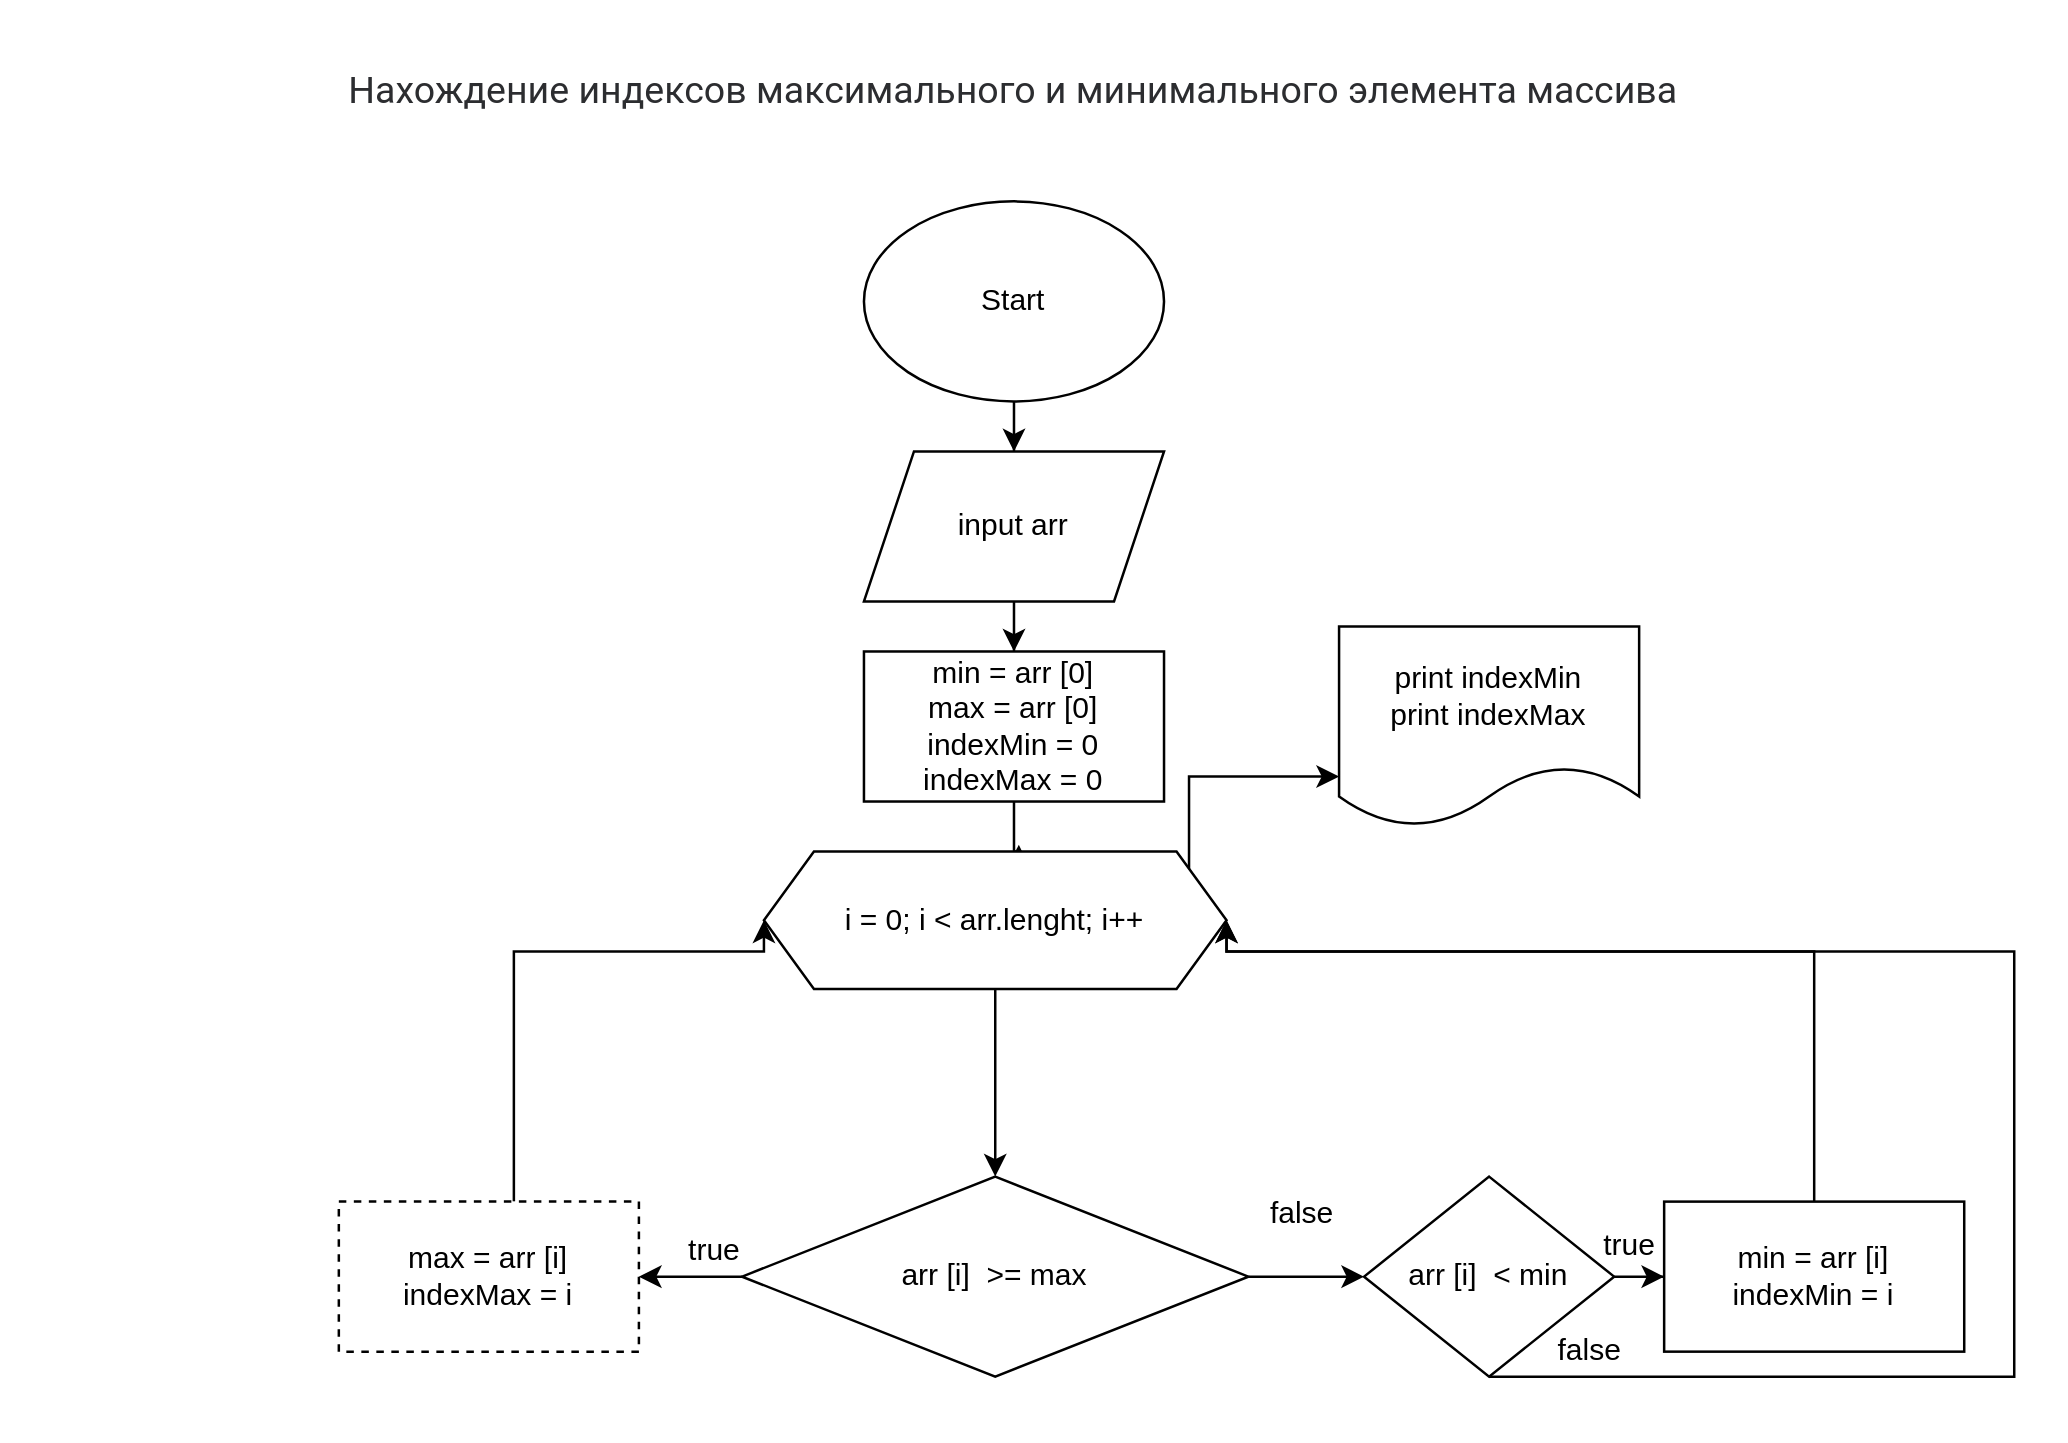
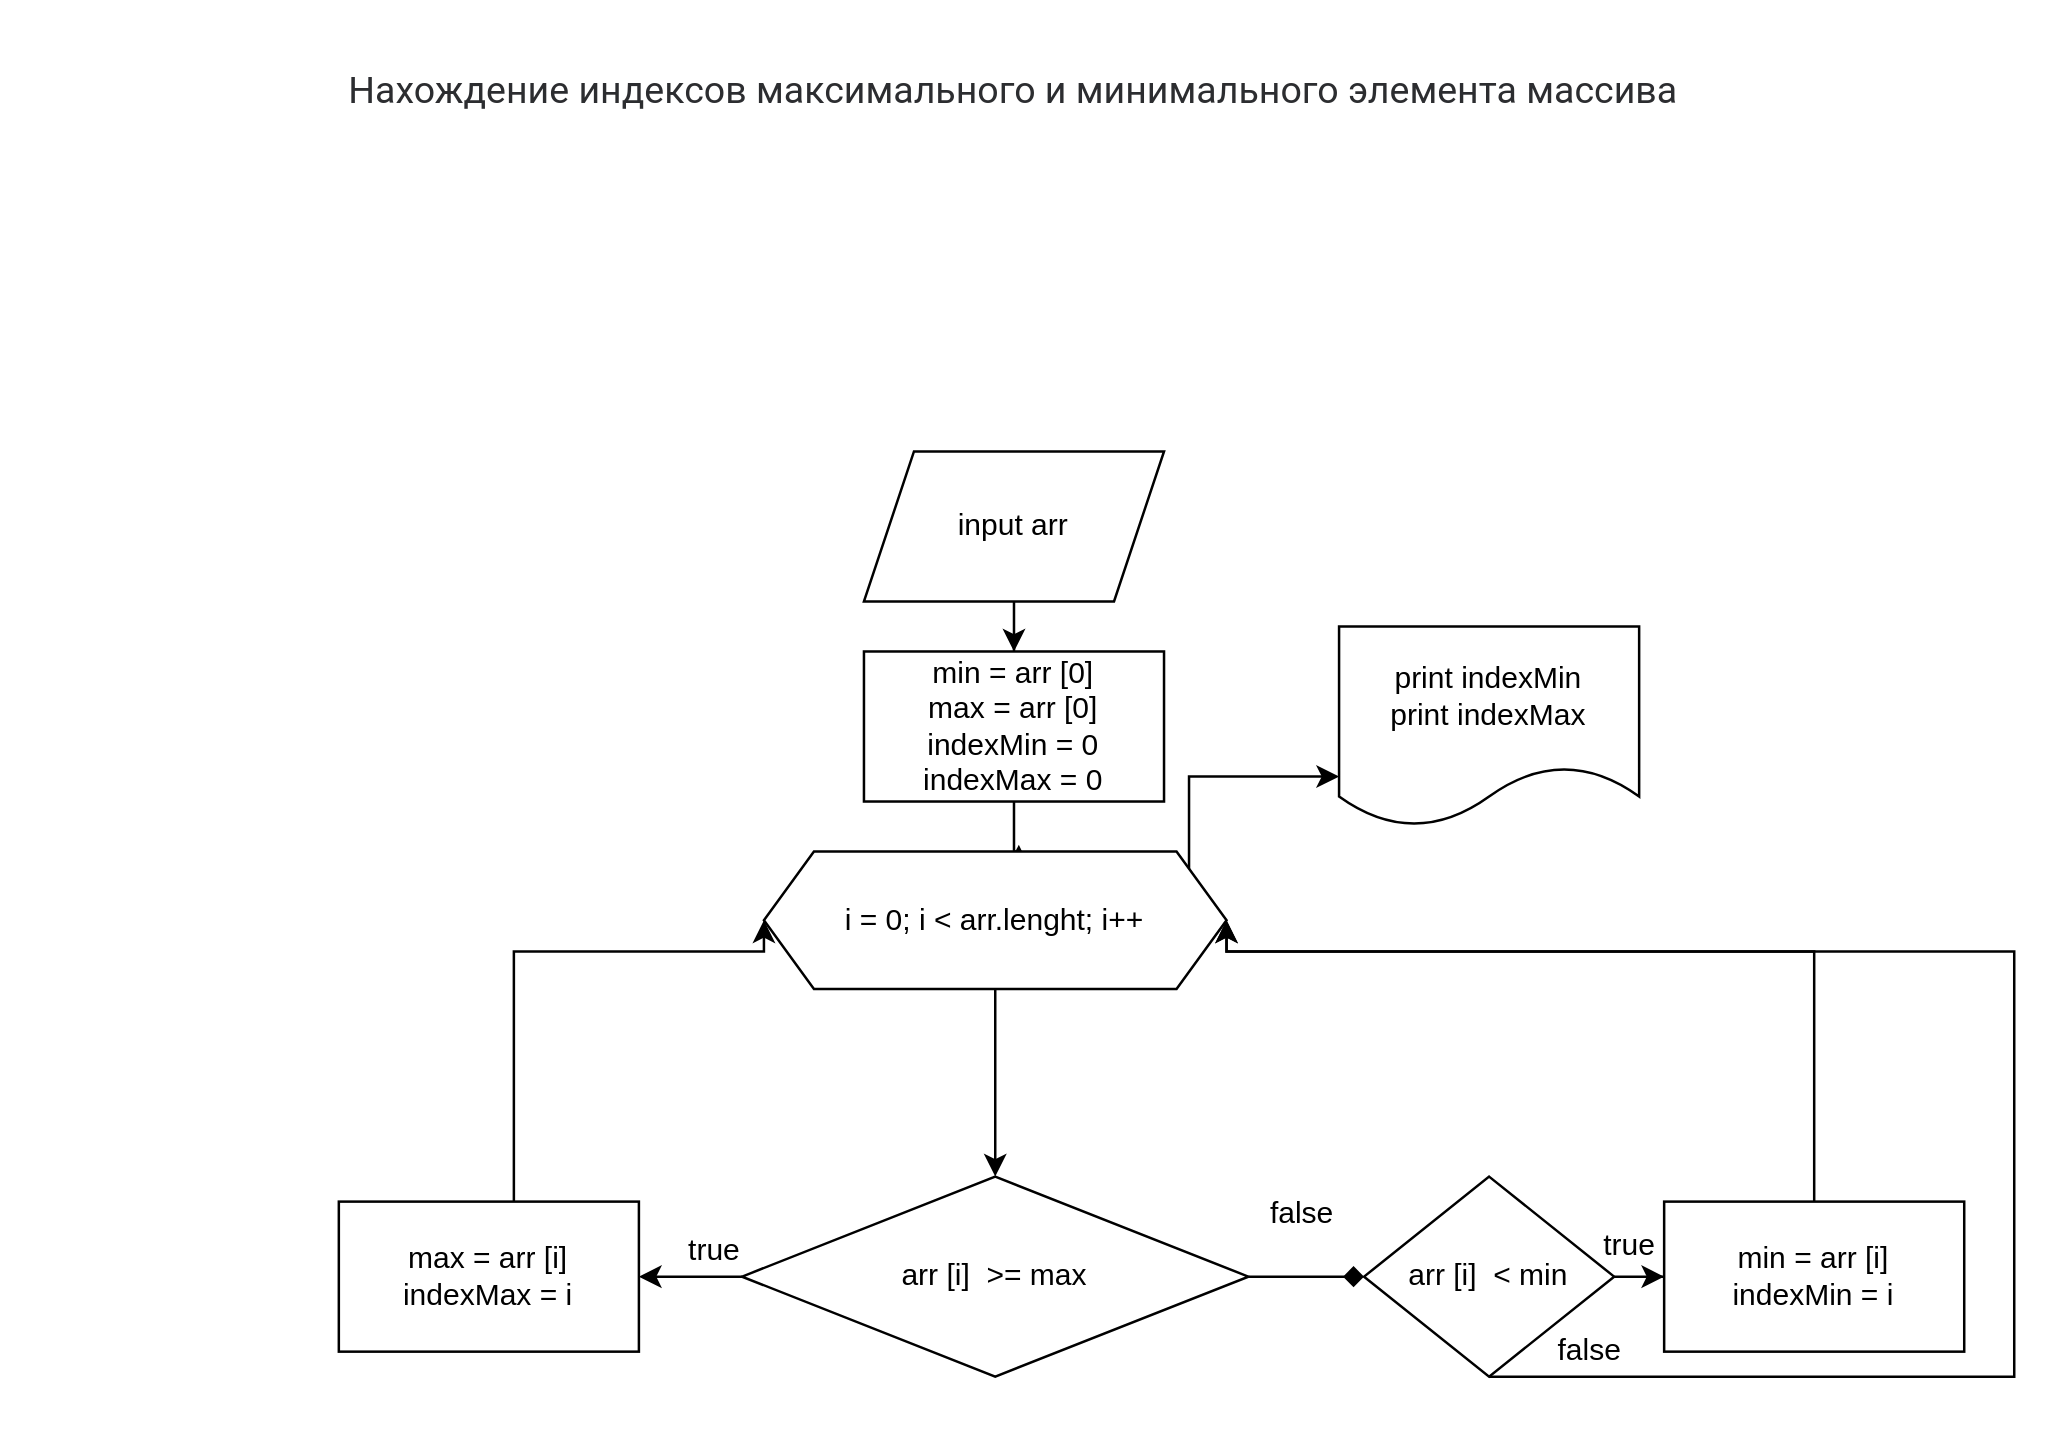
  <mxCell id="0" />
  <mxCell id="1" parent="0" />
- <mxCell id="2" style="edgeStyle=orthogonalEdgeStyle;rounded=0;orthogonalLoop=1;jettySize=auto;html=1;entryX=0.5;entryY=0;entryDx=0;entryDy=0;" edge="1" parent="1" source="3" target="6"><mxGeometry relative="1" as="geometry" /></mxCell>
- <mxCell id="3" value="Start" style="ellipse;whiteSpace=wrap;html=1;" vertex="1" parent="1"><mxGeometry x="345" y="80" width="120" height="80" as="geometry" /></mxCell>
  <mxCell id="4" value="&lt;span style=&quot;color: rgb(44, 45, 48); font-family: Roboto, &amp;quot;San Francisco&amp;quot;, &amp;quot;Helvetica Neue&amp;quot;, Helvetica, Arial; font-size: 15px; text-align: left; background-color: rgb(255, 255, 255);&quot;&gt;Нахождение индексов максимального и минимального элемента массива&lt;/span&gt;" style="text;html=1;strokeColor=none;fillColor=none;align=center;verticalAlign=middle;whiteSpace=wrap;rounded=0;" vertex="1" parent="1"><mxGeometry x="20" y="20" width="770" height="30" as="geometry" /></mxCell>
  <mxCell id="5" style="edgeStyle=orthogonalEdgeStyle;rounded=0;orthogonalLoop=1;jettySize=auto;html=1;entryX=0.5;entryY=0;entryDx=0;entryDy=0;" edge="1" parent="1" source="6" target="8"><mxGeometry relative="1" as="geometry" /></mxCell>
  <mxCell id="6" value="input arr" style="shape=parallelogram;perimeter=parallelogramPerimeter;whiteSpace=wrap;html=1;fixedSize=1;" vertex="1" parent="1"><mxGeometry x="345" y="180" width="120" height="60" as="geometry" /></mxCell>
  <mxCell id="7" style="edgeStyle=orthogonalEdgeStyle;rounded=0;orthogonalLoop=1;jettySize=auto;html=1;entryX=0.551;entryY=-0.05;entryDx=0;entryDy=0;entryPerimeter=0;" edge="1" parent="1" source="8" target="11"><mxGeometry relative="1" as="geometry" /></mxCell>
  <mxCell id="8" value="min = arr [0]&lt;br&gt;max = arr [0]&lt;br&gt;indexMin = 0&lt;br&gt;indexMax = 0" style="rounded=0;whiteSpace=wrap;html=1;" vertex="1" parent="1"><mxGeometry x="345" y="260" width="120" height="60" as="geometry" /></mxCell>
  <mxCell id="9" style="edgeStyle=orthogonalEdgeStyle;rounded=0;orthogonalLoop=1;jettySize=auto;html=1;entryX=0.5;entryY=0;entryDx=0;entryDy=0;" edge="1" parent="1" source="11" target="14"><mxGeometry relative="1" as="geometry" /></mxCell>
  <mxCell id="10" style="edgeStyle=orthogonalEdgeStyle;rounded=0;orthogonalLoop=1;jettySize=auto;html=1;entryX=0;entryY=0.75;entryDx=0;entryDy=0;" edge="1" parent="1" source="11" target="26"><mxGeometry relative="1" as="geometry"><Array as="points"><mxPoint x="475" y="310" /></Array></mxGeometry></mxCell>
  <mxCell id="11" value="i = 0; i &amp;lt; arr.lenght; i++" style="shape=hexagon;perimeter=hexagonPerimeter2;whiteSpace=wrap;html=1;fixedSize=1;" vertex="1" parent="1"><mxGeometry x="305" y="340" width="185" height="55" as="geometry" /></mxCell>
  <mxCell id="12" style="edgeStyle=orthogonalEdgeStyle;rounded=0;orthogonalLoop=1;jettySize=auto;html=1;entryX=1;entryY=0.5;entryDx=0;entryDy=0;" edge="1" parent="1" source="14" target="16"><mxGeometry relative="1" as="geometry"><mxPoint x="270" y="639.99" as="targetPoint" /></mxGeometry></mxCell>
- <mxCell id="13" style="edgeStyle=orthogonalEdgeStyle;rounded=0;orthogonalLoop=1;jettySize=auto;html=1;entryX=0;entryY=0.5;entryDx=0;entryDy=0;" edge="1" parent="1" source="14" target="23"><mxGeometry relative="1" as="geometry" /></mxCell>
+ <mxCell id="13" style="edgeStyle=orthogonalEdgeStyle;rounded=0;orthogonalLoop=1;jettySize=auto;html=1;entryX=0;entryY=0.5;entryDx=0;entryDy=0;endArrow=diamond;" edge="1" parent="1" source="14" target="23"><mxGeometry relative="1" as="geometry" /></mxCell>
  <mxCell id="14" value="arr [i]&amp;nbsp; &amp;gt;= max" style="rhombus;whiteSpace=wrap;html=1;" vertex="1" parent="1"><mxGeometry x="296.25" y="470" width="202.5" height="80" as="geometry" /></mxCell>
  <mxCell id="15" style="edgeStyle=orthogonalEdgeStyle;rounded=0;orthogonalLoop=1;jettySize=auto;html=1;entryX=0;entryY=0.5;entryDx=0;entryDy=0;" edge="1" parent="1" source="16" target="11"><mxGeometry relative="1" as="geometry"><Array as="points"><mxPoint x="205" y="380" /></Array></mxGeometry></mxCell>
- <mxCell id="16" value="max = arr [i]&lt;br&gt;indexMax = i" style="rounded=0;whiteSpace=wrap;html=1;dashed=1;" vertex="1" parent="1"><mxGeometry x="135" y="480" width="120" height="60" as="geometry" /></mxCell>
+ <mxCell id="16" value="max = arr [i]&lt;br&gt;indexMax = i" style="rounded=0;whiteSpace=wrap;html=1;" vertex="1" parent="1"><mxGeometry x="135" y="480" width="120" height="60" as="geometry" /></mxCell>
  <mxCell id="17" style="edgeStyle=orthogonalEdgeStyle;rounded=0;orthogonalLoop=1;jettySize=auto;html=1;entryX=1;entryY=0.5;entryDx=0;entryDy=0;exitX=0.5;exitY=0;exitDx=0;exitDy=0;" edge="1" parent="1" source="18" target="11"><mxGeometry relative="1" as="geometry"><Array as="points"><mxPoint x="725" y="380" /></Array></mxGeometry></mxCell>
  <mxCell id="18" value="min = arr [i]&lt;br&gt;indexMin = i" style="rounded=0;whiteSpace=wrap;html=1;" vertex="1" parent="1"><mxGeometry x="665" y="480" width="120" height="60" as="geometry" /></mxCell>
  <mxCell id="19" value="false" style="text;html=1;align=center;verticalAlign=middle;resizable=0;points=[];autosize=1;strokeColor=none;fillColor=none;" vertex="1" parent="1"><mxGeometry x="495" y="470" width="50" height="30" as="geometry" /></mxCell>
  <mxCell id="20" value="true" style="text;html=1;align=center;verticalAlign=middle;resizable=0;points=[];autosize=1;strokeColor=none;fillColor=none;" vertex="1" parent="1"><mxGeometry x="265" y="485" width="40" height="30" as="geometry" /></mxCell>
  <mxCell id="21" style="edgeStyle=orthogonalEdgeStyle;rounded=0;orthogonalLoop=1;jettySize=auto;html=1;entryX=0;entryY=0.5;entryDx=0;entryDy=0;" edge="1" parent="1" source="23" target="18"><mxGeometry relative="1" as="geometry" /></mxCell>
  <mxCell id="22" style="edgeStyle=orthogonalEdgeStyle;rounded=0;orthogonalLoop=1;jettySize=auto;html=1;entryX=1;entryY=0.5;entryDx=0;entryDy=0;" edge="1" parent="1" source="23" target="11"><mxGeometry relative="1" as="geometry"><Array as="points"><mxPoint x="805" y="550" /><mxPoint x="805" y="380" /></Array></mxGeometry></mxCell>
  <mxCell id="23" value="arr [i]&amp;nbsp; &amp;lt; min" style="rhombus;whiteSpace=wrap;html=1;" vertex="1" parent="1"><mxGeometry x="545" y="470" width="100" height="80" as="geometry" /></mxCell>
  <mxCell id="24" value="true" style="text;html=1;align=center;verticalAlign=middle;resizable=0;points=[];autosize=1;strokeColor=none;fillColor=none;" vertex="1" parent="1"><mxGeometry x="631" y="483" width="40" height="30" as="geometry" /></mxCell>
  <mxCell id="25" value="false" style="text;html=1;align=center;verticalAlign=middle;resizable=0;points=[];autosize=1;strokeColor=none;fillColor=none;" vertex="1" parent="1"><mxGeometry x="610" y="525" width="50" height="30" as="geometry" /></mxCell>
  <mxCell id="26" value="print indexMin&lt;br&gt;print indexMax" style="shape=document;whiteSpace=wrap;html=1;boundedLbl=1;" vertex="1" parent="1"><mxGeometry x="535" y="250" width="120" height="80" as="geometry" /></mxCell>
